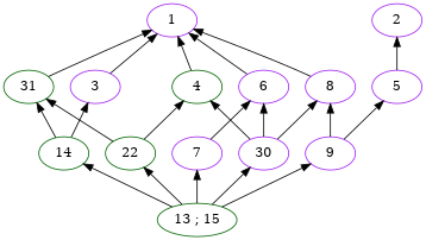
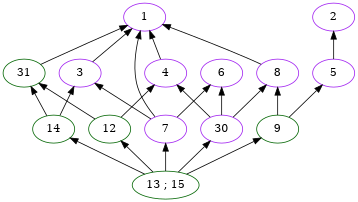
  strict digraph {
    node [color=purple]
    edge [dir=back]
    n1 [height=0.5 label=1 width=0.75]
    n2 [height=0.5 label=3 width=0.75]
-   n3 [color=darkgreen height=0.5 label=4 width=0.75]
+   n3 [height=0.5 label=4 width=0.75]
    n4 [height=0.5 label=6 width=0.75]
    n5 [height=0.5 label=8 width=0.75]
    n6 [color=darkgreen height=0.5 label=31 width=0.75]
    n7 [height=0.5 label=2 width=0.75]
    n8 [height=0.5 label=5 width=0.75]
    n9 [height=0.5 label=7 width=0.75]
    n10 [color=darkgreen height=0.5 label=14 width=0.75]
    n11 [height=0.5 label=30 width=0.75]
-   n12 [color=darkgreen height=0.5 label=22 width=0.75]
-   n13 [height=0.5 label=9 width=0.75]
+   n12 [color=darkgreen height=0.5 label=12 width=0.75]
+   n13 [color=darkgreen height=0.5 label=9 width=0.75]
    n14 [color=darkgreen height=0.5 label="13 ; 15" width=0.99297]
    n1 -> n2
    n1 -> n3
-   n1 -> n4
+   n1 -> n9
    n1 -> n5
    n1 -> n6
+   n2 -> n9
    n2 -> n10
    n3 -> n11
    n3 -> n12
    n4 -> n9
    n4 -> n11
    n5 -> n11
    n5 -> n13
    n6 -> n10
    n6 -> n12
    n7 -> n8
    n8 -> n13
    n9 -> n14
    n10 -> n14
    n11 -> n14
    n12 -> n14
    n13 -> n14
  }
